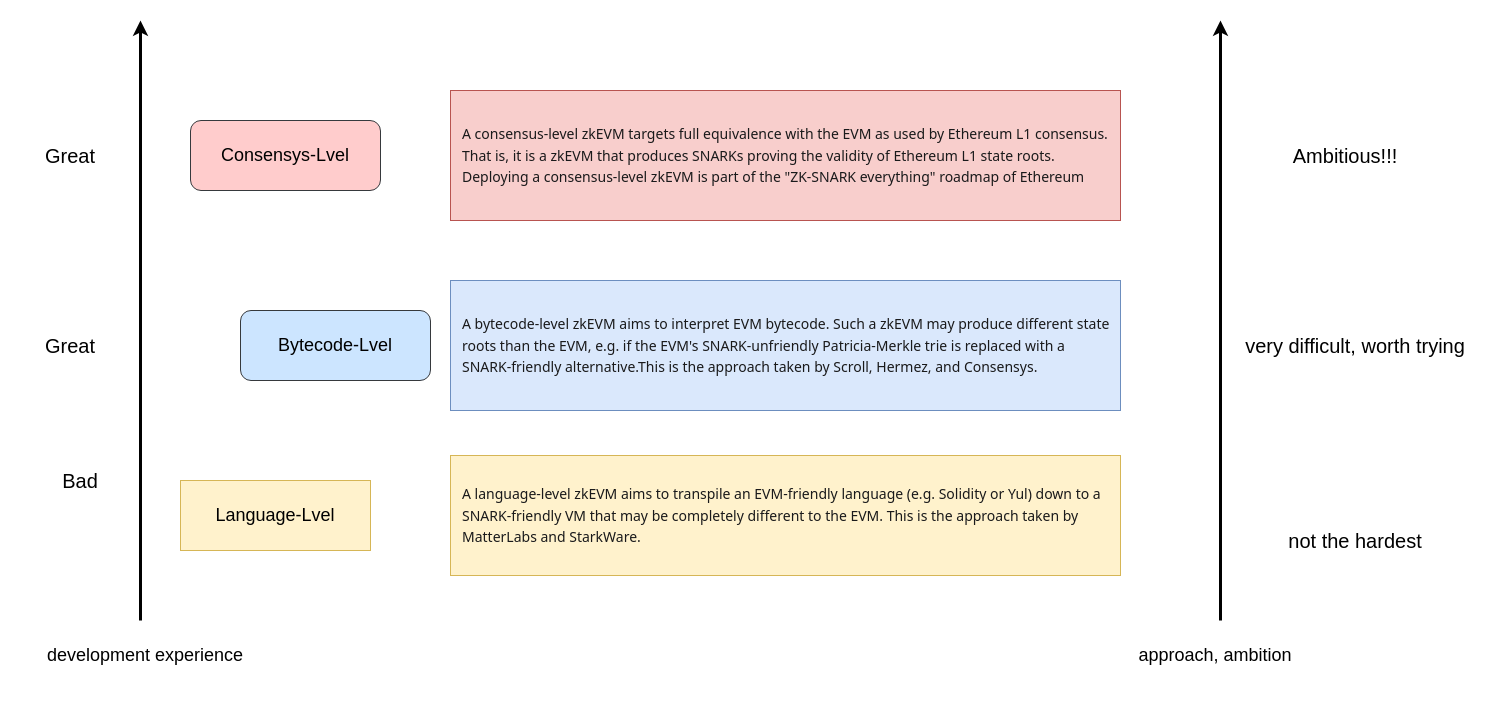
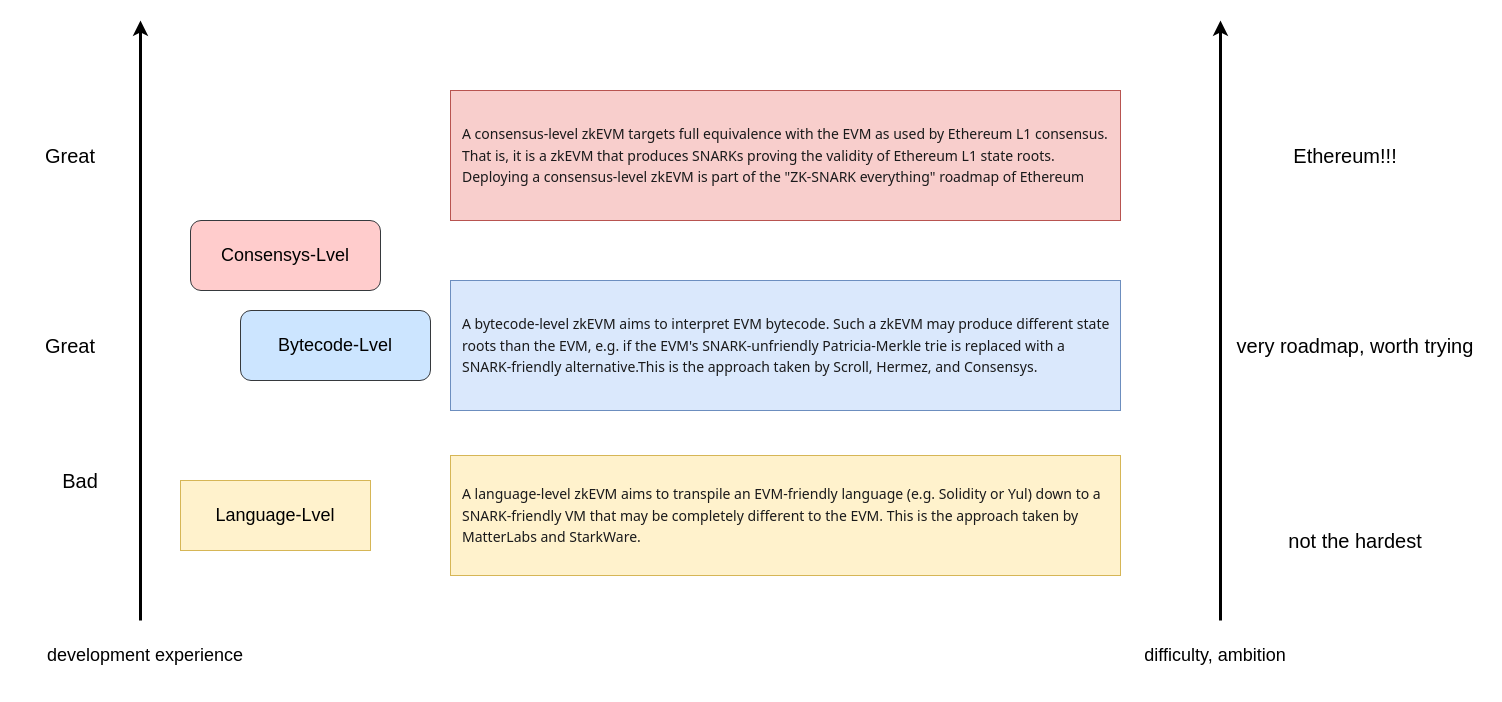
  <mxCell id="0" />
  <mxCell id="1" parent="0" />
  <mxCell id="2" value="&lt;span style=&quot;text-align: left;&quot;&gt;Language-Lvel&lt;/span&gt;" style="whiteSpace=wrap;html=1;fontSize=18;fillColor=#fff2cc;strokeColor=#d6b656;rounded=0;" vertex="1" parent="1"><mxGeometry x="180" y="480" width="190" height="70" as="geometry" /></mxCell>
  <mxCell id="3" value="&lt;span style=&quot;text-align: left;&quot;&gt;Bytecode-Lvel&lt;/span&gt;" style="rounded=1;whiteSpace=wrap;html=1;fontSize=18;fillColor=#cce5ff;strokeColor=#36393d;" vertex="1" parent="1"><mxGeometry x="240" y="310" width="190" height="70" as="geometry" /></mxCell>
- <mxCell id="4" value="&lt;span style=&quot;text-align: left;&quot;&gt;Consensys-Lvel&lt;/span&gt;" style="rounded=1;whiteSpace=wrap;html=1;fontSize=18;fillColor=#ffcccc;strokeColor=#36393d;" vertex="1" parent="1"><mxGeometry x="190" y="120" width="190" height="70" as="geometry" /></mxCell>
+ <mxCell id="4" value="&lt;span style=&quot;text-align: left;&quot;&gt;Consensys-Lvel&lt;/span&gt;" style="rounded=1;whiteSpace=wrap;html=1;fontSize=18;fillColor=#ffcccc;strokeColor=#36393d;" vertex="1" parent="1"><mxGeometry x="190" y="220" width="190" height="70" as="geometry" /></mxCell>
  <mxCell id="5" value="&lt;span style=&quot;color: rgb(26, 26, 27); font-family: &amp;quot;Noto Sans&amp;quot;, Arial, sans-serif; font-size: 14px; background-color: rgb(248, 206, 204);&quot;&gt;A consensus-level zkEVM targets full equivalence with the EVM as used by Ethereum L1 consensus. That is, it is a zkEVM that produces SNARKs proving the validity of Ethereum L1 state roots. Deploying a consensus-level zkEVM is part of the &quot;ZK-SNARK everything&quot; roadmap of Ethereum&lt;/span&gt;" style="rounded=0;whiteSpace=wrap;html=1;fontSize=18;align=left;spacing=12;fillColor=#F8CECC;strokeColor=#b85450;" vertex="1" parent="1"><mxGeometry x="450" y="90" width="670" height="130" as="geometry" /></mxCell>
  <mxCell id="6" value="&lt;span style=&quot;background-color: rgb(218, 232, 252);&quot;&gt;&lt;span style=&quot;color: rgb(26, 26, 27); font-family: &amp;quot;Noto Sans&amp;quot;, Arial, sans-serif; font-size: 14px;&quot;&gt;A bytecode-level zkEVM aims to interpret EVM bytecode. &lt;/span&gt;&lt;span style=&quot;color: rgb(26, 26, 27); font-family: &amp;quot;Noto Sans&amp;quot;, Arial, sans-serif; font-size: 14px;&quot;&gt;Such a zkEVM may produce different state roots than the EVM, e.g. if the EVM's SNARK-unfriendly Patricia-Merkle trie is replaced with a SNARK-friendly alternative.&lt;/span&gt;&lt;span style=&quot;color: rgb(26, 26, 27); font-family: &amp;quot;Noto Sans&amp;quot;, Arial, sans-serif; font-size: 14px;&quot;&gt;This is the approach taken by Scroll, Hermez, and Consensys&lt;/span&gt;&lt;span style=&quot;color: rgb(26, 26, 27); font-family: &amp;quot;Noto Sans&amp;quot;, Arial, sans-serif; font-size: 14px;&quot;&gt;.&amp;nbsp;&lt;/span&gt;&lt;/span&gt;" style="rounded=0;whiteSpace=wrap;html=1;fontSize=18;align=left;spacing=12;fillColor=#DAE8FC;strokeColor=#6c8ebf;" vertex="1" parent="1"><mxGeometry x="450" y="280" width="670" height="130" as="geometry" /></mxCell>
  <mxCell id="7" value="&lt;span style=&quot;color: rgb(26, 26, 27); font-family: &amp;quot;Noto Sans&amp;quot;, Arial, sans-serif; font-size: 14px; background-color: rgb(255, 242, 204);&quot;&gt;A language-level zkEVM aims to transpile an EVM-friendly language (e.g. Solidity or Yul) down to a SNARK-friendly VM that may be completely different to the EVM. This is the approach taken by MatterLabs and StarkWare.&lt;/span&gt;" style="rounded=0;whiteSpace=wrap;html=1;fontSize=18;align=left;spacing=12;fillColor=#FFF2CC;strokeColor=#d6b656;" vertex="1" parent="1"><mxGeometry x="450" y="455" width="670" height="120" as="geometry" /></mxCell>
  <mxCell id="8" value="" style="endArrow=classic;html=1;rounded=0;fontSize=18;strokeWidth=3;" edge="1" parent="1"><mxGeometry width="50" height="50" relative="1" as="geometry"><mxPoint x="140" y="620" as="sourcePoint" /><mxPoint x="140" y="20" as="targetPoint" /></mxGeometry></mxCell>
  <mxCell id="9" value="" style="endArrow=classic;html=1;rounded=0;fontSize=18;strokeWidth=3;" edge="1" parent="1"><mxGeometry width="50" height="50" relative="1" as="geometry"><mxPoint x="1220" y="620" as="sourcePoint" /><mxPoint x="1220" y="20" as="targetPoint" /></mxGeometry></mxCell>
  <mxCell id="10" value="development experience" style="text;html=1;strokeColor=none;fillColor=none;align=center;verticalAlign=middle;whiteSpace=wrap;rounded=0;labelBackgroundColor=none;fontSize=18;" vertex="1" parent="1"><mxGeometry x="20" y="630" width="250" height="50" as="geometry" /></mxCell>
- <mxCell id="11" value="approach, ambition" style="text;html=1;strokeColor=none;fillColor=none;align=center;verticalAlign=middle;whiteSpace=wrap;rounded=0;labelBackgroundColor=none;fontSize=18;" vertex="1" parent="1"><mxGeometry x="1090" y="630" width="250" height="50" as="geometry" /></mxCell>
+ <mxCell id="11" value="difficulty, ambition" style="text;html=1;strokeColor=none;fillColor=none;align=center;verticalAlign=middle;whiteSpace=wrap;rounded=0;labelBackgroundColor=none;fontSize=18;" vertex="1" parent="1"><mxGeometry x="1090" y="630" width="250" height="50" as="geometry" /></mxCell>
  <mxCell id="12" value="&lt;font style=&quot;font-size: 20px;&quot;&gt;Bad&lt;/font&gt;" style="text;html=1;strokeColor=none;fillColor=none;align=center;verticalAlign=middle;whiteSpace=wrap;rounded=0;labelBackgroundColor=none;fontSize=16;" vertex="1" parent="1"><mxGeometry x="50" y="465" width="60" height="30" as="geometry" /></mxCell>
  <mxCell id="13" value="Great" style="text;html=1;strokeColor=none;fillColor=none;align=center;verticalAlign=middle;whiteSpace=wrap;rounded=0;labelBackgroundColor=none;fontSize=20;" vertex="1" parent="1"><mxGeometry x="40" y="140" width="60" height="30" as="geometry" /></mxCell>
  <mxCell id="14" style="edgeStyle=orthogonalEdgeStyle;rounded=0;orthogonalLoop=1;jettySize=auto;html=1;exitX=0.5;exitY=1;exitDx=0;exitDy=0;fontSize=14;strokeWidth=3;" edge="1" parent="1" source="12" target="12"><mxGeometry relative="1" as="geometry" /></mxCell>
  <mxCell id="15" value="&lt;font style=&quot;font-size: 20px;&quot;&gt;Great&lt;/font&gt;" style="text;html=1;strokeColor=none;fillColor=none;align=center;verticalAlign=middle;whiteSpace=wrap;rounded=0;labelBackgroundColor=none;fontSize=16;" vertex="1" parent="1"><mxGeometry x="40" y="330" width="60" height="30" as="geometry" /></mxCell>
  <mxCell id="16" value="not the hardest" style="text;html=1;strokeColor=none;fillColor=none;align=center;verticalAlign=middle;whiteSpace=wrap;rounded=0;labelBackgroundColor=none;fontSize=20;" vertex="1" parent="1"><mxGeometry x="1280" y="520" width="150" height="40" as="geometry" /></mxCell>
- <mxCell id="17" value="very difficult, worth trying" style="text;html=1;strokeColor=none;fillColor=none;align=center;verticalAlign=middle;whiteSpace=wrap;rounded=0;labelBackgroundColor=none;fontSize=20;" vertex="1" parent="1"><mxGeometry x="1230" y="325" width="250" height="40" as="geometry" /></mxCell>
- <mxCell id="18" value="Ambitious!!!" style="text;html=1;strokeColor=none;fillColor=none;align=center;verticalAlign=middle;whiteSpace=wrap;rounded=0;labelBackgroundColor=none;fontSize=20;" vertex="1" parent="1"><mxGeometry x="1300" y="140" width="90" height="30" as="geometry" /></mxCell>
+ <mxCell id="17" value="very roadmap, worth trying" style="text;html=1;strokeColor=none;fillColor=none;align=center;verticalAlign=middle;whiteSpace=wrap;rounded=0;labelBackgroundColor=none;fontSize=20;" vertex="1" parent="1"><mxGeometry x="1230" y="325" width="250" height="40" as="geometry" /></mxCell>
+ <mxCell id="18" value="Ethereum!!!" style="text;html=1;strokeColor=none;fillColor=none;align=center;verticalAlign=middle;whiteSpace=wrap;rounded=0;labelBackgroundColor=none;fontSize=20;" vertex="1" parent="1"><mxGeometry x="1300" y="140" width="90" height="30" as="geometry" /></mxCell>
